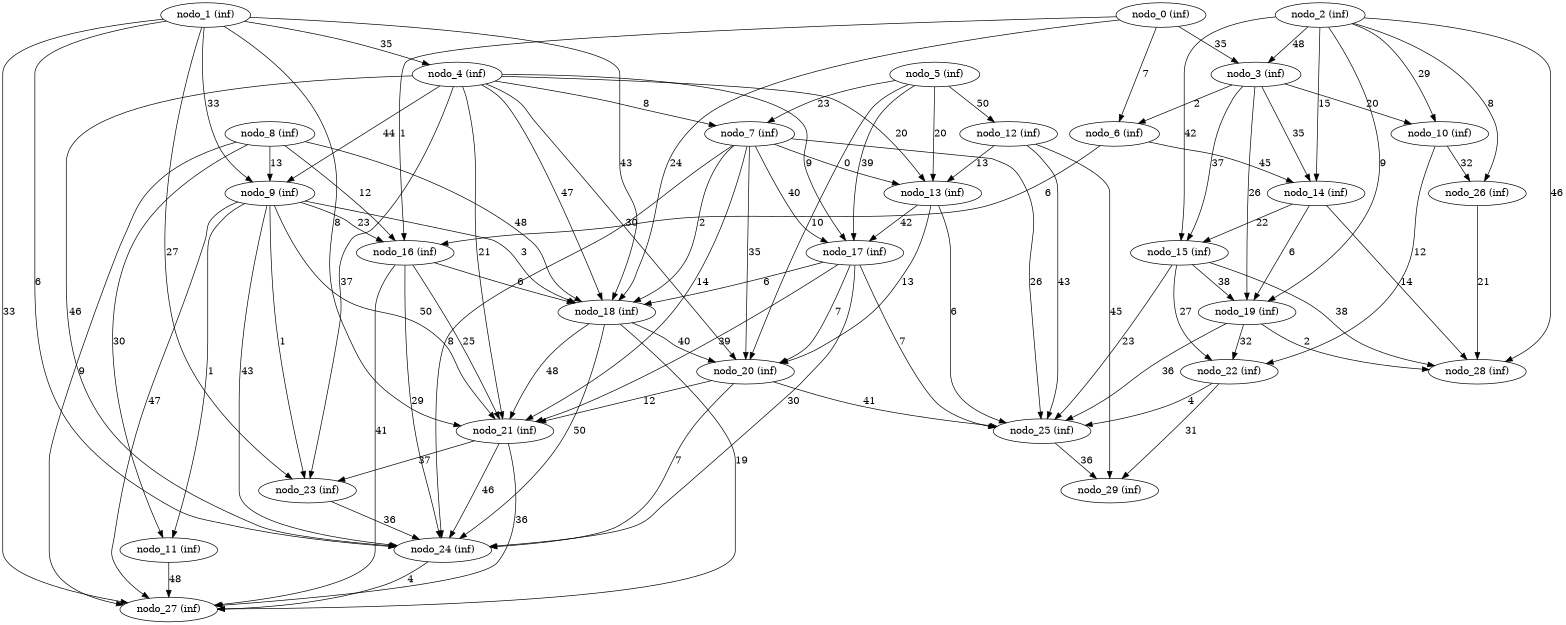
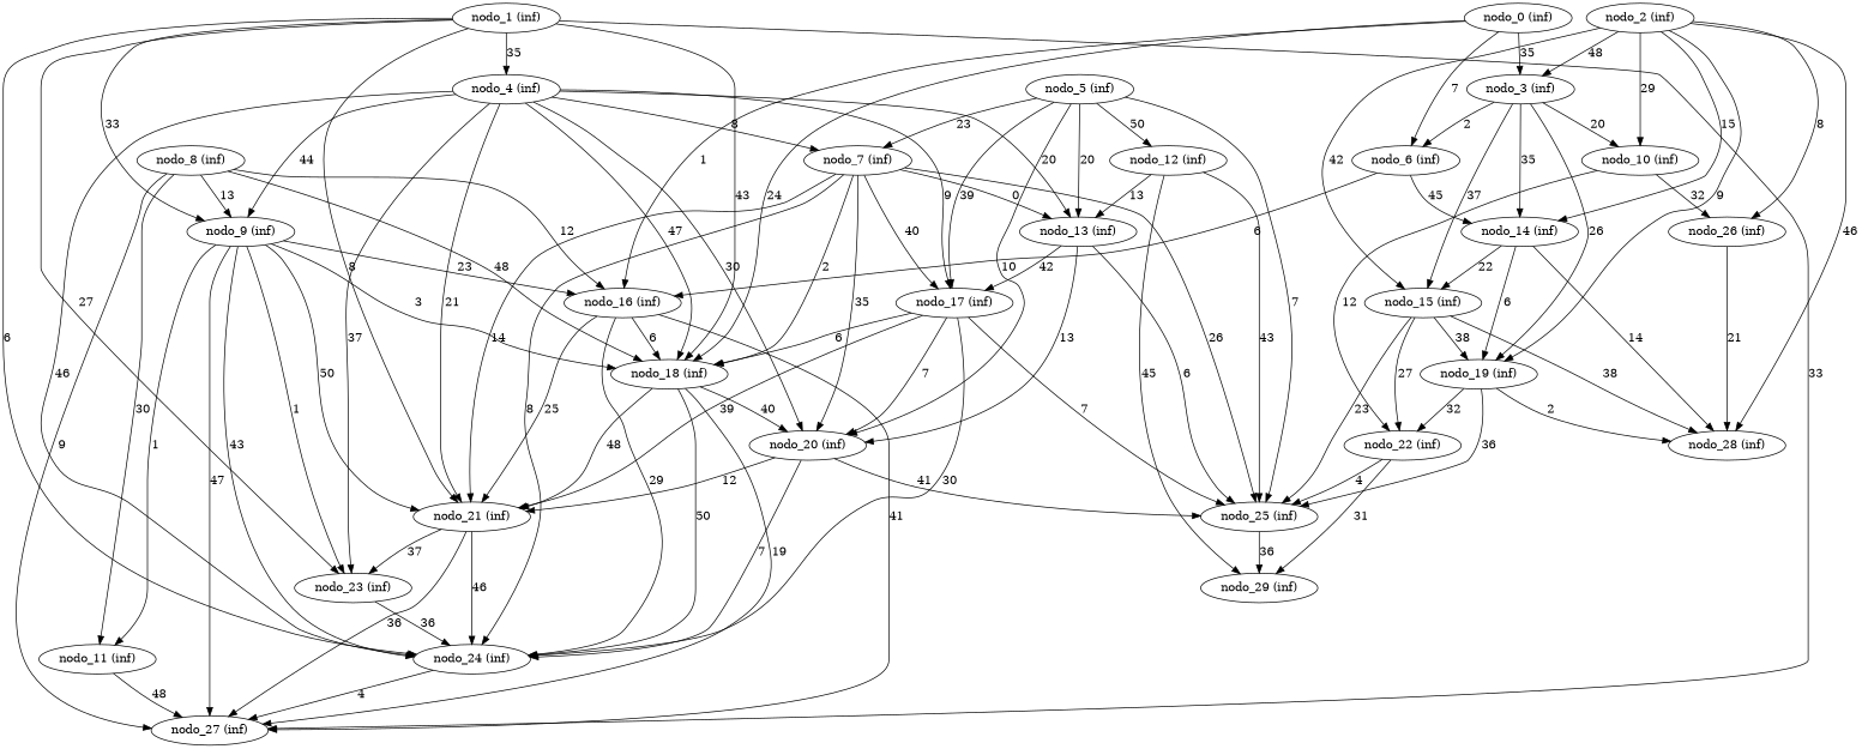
  digraph {
    edge [weight=7]
    "nodo_0 (inf)"
    "nodo_3 (inf)"
    "nodo_6 (inf)"
    "nodo_16 (inf)"
    "nodo_18 (inf)"
    "nodo_10 (inf)"
    "nodo_14 (inf)"
    "nodo_15 (inf)"
    "nodo_19 (inf)"
    "nodo_21 (inf)"
    "nodo_24 (inf)"
    "nodo_27 (inf)"
    "nodo_20 (inf)"
    "nodo_1 (inf)"
    "nodo_4 (inf)"
    "nodo_9 (inf)"
    "nodo_23 (inf)"
    "nodo_7 (inf)"
    "nodo_13 (inf)"
    "nodo_17 (inf)"
    "nodo_11 (inf)"
    "nodo_2 (inf)"
    "nodo_26 (inf)"
    "nodo_28 (inf)"
    "nodo_22 (inf)"
    "nodo_25 (inf)"
    "nodo_5 (inf)"
    "nodo_12 (inf)"
    "nodo_29 (inf)"
    "nodo_8 (inf)"
    "nodo_0 (inf)" -> "nodo_3 (inf)" [label=35 weight=35]
    "nodo_0 (inf)" -> "nodo_6 (inf)" [label=7]
    "nodo_0 (inf)" -> "nodo_16 (inf)" [label=1 weight=1]
    "nodo_0 (inf)" -> "nodo_18 (inf)" [label=24 weight=24]
    "nodo_3 (inf)" -> "nodo_6 (inf)" [label=2 weight=2]
    "nodo_3 (inf)" -> "nodo_10 (inf)" [label=20 weight=20]
    "nodo_3 (inf)" -> "nodo_14 (inf)" [label=35 weight=35]
    "nodo_3 (inf)" -> "nodo_15 (inf)" [label=37 weight=37]
    "nodo_3 (inf)" -> "nodo_19 (inf)" [label=26 weight=26]
    "nodo_6 (inf)" -> "nodo_16 (inf)" [label=6 weight=6]
    "nodo_6 (inf)" -> "nodo_14 (inf)" [label=45 weight=45]
    "nodo_16 (inf)" -> "nodo_18 (inf)" [label=6 weight=6]
    "nodo_16 (inf)" -> "nodo_21 (inf)" [label=25 weight=25]
    "nodo_16 (inf)" -> "nodo_24 (inf)" [label=29 weight=29]
    "nodo_16 (inf)" -> "nodo_27 (inf)" [label=41 weight=41]
    "nodo_18 (inf)" -> "nodo_21 (inf)" [label=48 weight=48]
    "nodo_18 (inf)" -> "nodo_24 (inf)" [label=50 weight=50]
    "nodo_18 (inf)" -> "nodo_27 (inf)" [label=19 weight=19]
    "nodo_18 (inf)" -> "nodo_20 (inf)" [label=40 weight=40]
    "nodo_10 (inf)" -> "nodo_26 (inf)" [label=32 weight=32]
    "nodo_10 (inf)" -> "nodo_22 (inf)" [label=12 weight=12]
    "nodo_14 (inf)" -> "nodo_15 (inf)" [label=22 weight=22]
    "nodo_14 (inf)" -> "nodo_19 (inf)" [label=6 weight=6]
    "nodo_14 (inf)" -> "nodo_28 (inf)" [label=14 weight=14]
    "nodo_15 (inf)" -> "nodo_19 (inf)" [label=38 weight=38]
    "nodo_15 (inf)" -> "nodo_28 (inf)" [label=38 weight=38]
    "nodo_15 (inf)" -> "nodo_22 (inf)" [label=27 weight=27]
    "nodo_15 (inf)" -> "nodo_25 (inf)" [label=23 weight=23]
    "nodo_19 (inf)" -> "nodo_28 (inf)" [label=2 weight=2]
    "nodo_19 (inf)" -> "nodo_22 (inf)" [label=32 weight=32]
    "nodo_19 (inf)" -> "nodo_25 (inf)" [label=36 weight=36]
    "nodo_21 (inf)" -> "nodo_24 (inf)" [label=46 weight=46]
    "nodo_21 (inf)" -> "nodo_27 (inf)" [label=36 weight=36]
    "nodo_21 (inf)" -> "nodo_23 (inf)" [label=37 weight=37]
    "nodo_24 (inf)" -> "nodo_27 (inf)" [label=4 weight=4]
    "nodo_20 (inf)" -> "nodo_21 (inf)" [label=12 weight=12]
    "nodo_20 (inf)" -> "nodo_24 (inf)" [label=7]
    "nodo_20 (inf)" -> "nodo_25 (inf)" [label=41 weight=41]
    "nodo_1 (inf)" -> "nodo_18 (inf)" [label=43 weight=43]
    "nodo_1 (inf)" -> "nodo_21 (inf)" [label=8 weight=8]
    "nodo_1 (inf)" -> "nodo_24 (inf)" [label=6 weight=6]
    "nodo_1 (inf)" -> "nodo_27 (inf)" [label=33 weight=33]
    "nodo_1 (inf)" -> "nodo_4 (inf)" [label=35 weight=35]
    "nodo_1 (inf)" -> "nodo_9 (inf)" [label=33 weight=33]
    "nodo_1 (inf)" -> "nodo_23 (inf)" [label=27 weight=27]
    "nodo_4 (inf)" -> "nodo_18 (inf)" [label=47 weight=47]
    "nodo_4 (inf)" -> "nodo_21 (inf)" [label=21 weight=21]
    "nodo_4 (inf)" -> "nodo_24 (inf)" [label=46 weight=46]
    "nodo_4 (inf)" -> "nodo_20 (inf)" [label=30 weight=30]
    "nodo_4 (inf)" -> "nodo_9 (inf)" [label=44 weight=44]
    "nodo_4 (inf)" -> "nodo_23 (inf)" [label=37 weight=37]
    "nodo_4 (inf)" -> "nodo_7 (inf)" [label=8 weight=8]
    "nodo_4 (inf)" -> "nodo_13 (inf)" [label=20 weight=20]
    "nodo_4 (inf)" -> "nodo_17 (inf)" [label=9 weight=9]
    "nodo_9 (inf)" -> "nodo_16 (inf)" [label=23 weight=23]
    "nodo_9 (inf)" -> "nodo_18 (inf)" [label=3 weight=3]
    "nodo_9 (inf)" -> "nodo_21 (inf)" [label=50 weight=50]
    "nodo_9 (inf)" -> "nodo_24 (inf)" [label=43 weight=43]
    "nodo_9 (inf)" -> "nodo_27 (inf)" [label=47 weight=47]
    "nodo_9 (inf)" -> "nodo_23 (inf)" [label=1 weight=1]
    "nodo_9 (inf)" -> "nodo_11 (inf)" [label=1 weight=1]
    "nodo_23 (inf)" -> "nodo_24 (inf)" [label=36 weight=36]
    "nodo_7 (inf)" -> "nodo_18 (inf)" [label=2 weight=2]
    "nodo_7 (inf)" -> "nodo_21 (inf)" [label=14 weight=14]
    "nodo_7 (inf)" -> "nodo_24 (inf)" [label=8 weight=8]
    "nodo_7 (inf)" -> "nodo_20 (inf)" [label=35 weight=35]
    "nodo_7 (inf)" -> "nodo_13 (inf)" [label=0 weight=0]
    "nodo_7 (inf)" -> "nodo_17 (inf)" [label=40 weight=40]
    "nodo_7 (inf)" -> "nodo_25 (inf)" [label=26 weight=26]
    "nodo_13 (inf)" -> "nodo_20 (inf)" [label=13 weight=13]
    "nodo_13 (inf)" -> "nodo_17 (inf)" [label=42 weight=42]
    "nodo_13 (inf)" -> "nodo_25 (inf)" [label=6 weight=6]
    "nodo_17 (inf)" -> "nodo_18 (inf)" [label=6 weight=6]
    "nodo_17 (inf)" -> "nodo_21 (inf)" [label=39 weight=39]
    "nodo_17 (inf)" -> "nodo_24 (inf)" [label=30 weight=30]
    "nodo_17 (inf)" -> "nodo_20 (inf)" [label=7]
    "nodo_17 (inf)" -> "nodo_25 (inf)" [label=7]
    "nodo_11 (inf)" -> "nodo_27 (inf)" [label=48 weight=48]
    "nodo_2 (inf)" -> "nodo_3 (inf)" [label=48 weight=48]
    "nodo_2 (inf)" -> "nodo_10 (inf)" [label=29 weight=29]
    "nodo_2 (inf)" -> "nodo_14 (inf)" [label=15 weight=15]
    "nodo_2 (inf)" -> "nodo_15 (inf)" [label=42 weight=42]
    "nodo_2 (inf)" -> "nodo_19 (inf)" [label=9 weight=9]
    "nodo_2 (inf)" -> "nodo_26 (inf)" [label=8 weight=8]
    "nodo_2 (inf)" -> "nodo_28 (inf)" [label=46 weight=46]
    "nodo_26 (inf)" -> "nodo_28 (inf)" [label=21 weight=21]
    "nodo_22 (inf)" -> "nodo_25 (inf)" [label=4 weight=4]
    "nodo_22 (inf)" -> "nodo_29 (inf)" [label=31 weight=31]
    "nodo_25 (inf)" -> "nodo_29 (inf)" [label=36 weight=36]
    "nodo_5 (inf)" -> "nodo_20 (inf)" [label=10 weight=10]
    "nodo_5 (inf)" -> "nodo_7 (inf)" [label=23 weight=23]
    "nodo_5 (inf)" -> "nodo_13 (inf)" [label=20 weight=20]
    "nodo_5 (inf)" -> "nodo_17 (inf)" [label=39]
+   "nodo_5 (inf)" -> "nodo_25 (inf)" [label=7]
    "nodo_5 (inf)" -> "nodo_12 (inf)" [label=50 weight=50]
    "nodo_12 (inf)" -> "nodo_13 (inf)" [label=13 weight=13]
    "nodo_12 (inf)" -> "nodo_25 (inf)" [label=43 weight=43]
    "nodo_12 (inf)" -> "nodo_29 (inf)" [label=45 weight=45]
    "nodo_8 (inf)" -> "nodo_16 (inf)" [label=12 weight=12]
    "nodo_8 (inf)" -> "nodo_18 (inf)" [label=48 weight=48]
    "nodo_8 (inf)" -> "nodo_27 (inf)" [label=9 weight=9]
    "nodo_8 (inf)" -> "nodo_9 (inf)" [label=13 weight=13]
    "nodo_8 (inf)" -> "nodo_11 (inf)" [label=30 weight=30]
  }
